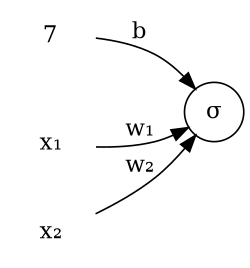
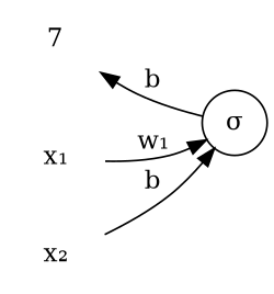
  digraph {
    rankdir=LR
    node [shape=none]
    n1 [label=7]
    n2 [label="σ" shape=circle]
    n3 [label="x₁"]
    n4 [label="x₂"]
-   n1 -> n2 [label=b]
+   n2 -> n1 [label=b]
    n3 -> n2 [label="w₁"]
-   n4 -> n2 [label="w₂"]
+   n4 -> n2 [label=b]
  }
